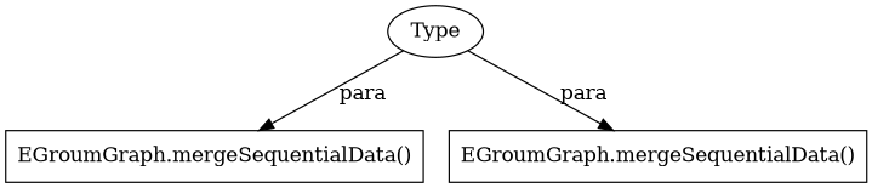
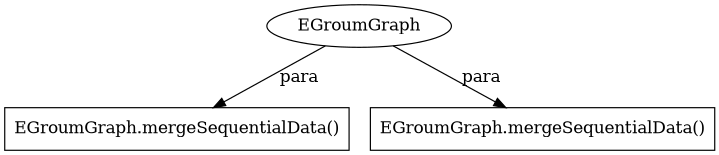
  digraph {
    node [shape=box]
    n1 [label="EGroumGraph.mergeSequentialData()"]
-   n2 [label=Type shape=ellipse]
+   n2 [label=EGroumGraph shape=ellipse]
    n3 [label="EGroumGraph.mergeSequentialData()"]
    n2 -> n1 [label=para]
    n2 -> n3 [label=para]
  }
